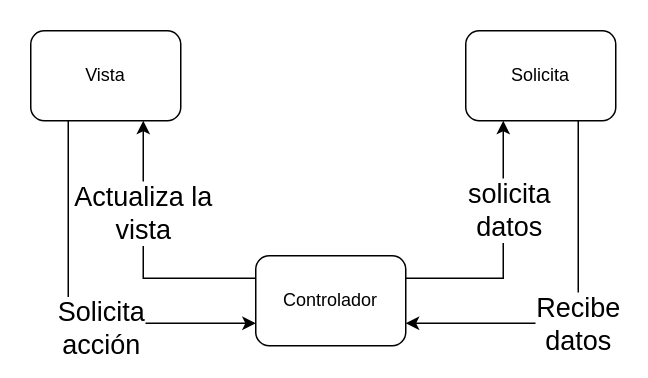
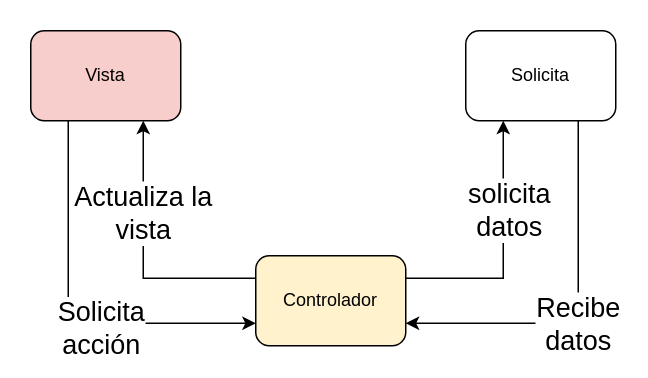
  <mxCell id="0" />
  <mxCell id="1" parent="0" />
  <mxCell id="2" style="edgeStyle=orthogonalEdgeStyle;rounded=0;orthogonalLoop=1;jettySize=auto;html=1;exitX=0.25;exitY=1;exitDx=0;exitDy=0;entryX=0;entryY=0.75;entryDx=0;entryDy=0;" edge="1" parent="1" source="4" target="9"><mxGeometry relative="1" as="geometry" /></mxCell>
  <mxCell id="3" value="&lt;font style=&quot;font-size: 18px;&quot;&gt;Solicita &lt;br&gt;acción&lt;br&gt;&lt;/font&gt;" style="edgeLabel;html=1;align=center;verticalAlign=middle;resizable=0;points=[];" vertex="1" connectable="0" parent="2"><mxGeometry x="0.2" y="-3" relative="1" as="geometry"><mxPoint as="offset" /></mxGeometry></mxCell>
- <mxCell id="4" value="Vista" style="rounded=1;whiteSpace=wrap;html=1;" vertex="1" parent="1"><mxGeometry x="20" y="20" width="100" height="60" as="geometry" /></mxCell>
+ <mxCell id="4" value="Vista" style="rounded=1;whiteSpace=wrap;html=1;fillColor=#f8cecc;" vertex="1" parent="1"><mxGeometry x="20" y="20" width="100" height="60" as="geometry" /></mxCell>
  <mxCell id="5" style="edgeStyle=orthogonalEdgeStyle;rounded=0;orthogonalLoop=1;jettySize=auto;html=1;exitX=0;exitY=0.25;exitDx=0;exitDy=0;entryX=0.75;entryY=1;entryDx=0;entryDy=0;" edge="1" parent="1" source="9" target="4"><mxGeometry relative="1" as="geometry" /></mxCell>
  <mxCell id="6" value="&lt;font style=&quot;font-size: 18px;&quot;&gt;Actualiza la&lt;br&gt;&lt;/font&gt;&lt;div style=&quot;font-size: 18px;&quot;&gt;&lt;font style=&quot;font-size: 18px;&quot;&gt;vista&lt;/font&gt;&lt;/div&gt;" style="edgeLabel;html=1;align=center;verticalAlign=middle;resizable=0;points=[];" vertex="1" connectable="0" parent="5"><mxGeometry x="0.325" y="1" relative="1" as="geometry"><mxPoint as="offset" /></mxGeometry></mxCell>
  <mxCell id="7" style="edgeStyle=orthogonalEdgeStyle;rounded=0;orthogonalLoop=1;jettySize=auto;html=1;exitX=1;exitY=0.25;exitDx=0;exitDy=0;entryX=0.25;entryY=1;entryDx=0;entryDy=0;" edge="1" parent="1" source="9" target="12"><mxGeometry relative="1" as="geometry" /></mxCell>
  <mxCell id="8" value="&lt;font style=&quot;font-size: 18px;&quot;&gt;solicita&lt;br&gt;datos&lt;br&gt;&lt;/font&gt;" style="edgeLabel;html=1;align=center;verticalAlign=middle;resizable=0;points=[];" vertex="1" connectable="0" parent="7"><mxGeometry x="0.306" y="-3" relative="1" as="geometry"><mxPoint as="offset" /></mxGeometry></mxCell>
- <mxCell id="9" value="Controlador" style="rounded=1;whiteSpace=wrap;html=1;" vertex="1" parent="1"><mxGeometry x="170" y="170" width="100" height="60" as="geometry" /></mxCell>
+ <mxCell id="9" value="Controlador" style="rounded=1;whiteSpace=wrap;html=1;fillColor=#fff2cc;" vertex="1" parent="1"><mxGeometry x="170" y="170" width="100" height="60" as="geometry" /></mxCell>
  <mxCell id="10" style="edgeStyle=orthogonalEdgeStyle;rounded=0;orthogonalLoop=1;jettySize=auto;html=1;exitX=0.75;exitY=1;exitDx=0;exitDy=0;entryX=1;entryY=0.75;entryDx=0;entryDy=0;" edge="1" parent="1" source="12" target="9"><mxGeometry relative="1" as="geometry" /></mxCell>
  <mxCell id="11" value="&lt;font style=&quot;font-size: 18px;&quot;&gt;Recibe&lt;br&gt;datos&lt;br&gt;&lt;/font&gt;" style="edgeLabel;html=1;align=center;verticalAlign=middle;resizable=0;points=[];" vertex="1" connectable="0" parent="10"><mxGeometry x="0.088" relative="1" as="geometry"><mxPoint as="offset" /></mxGeometry></mxCell>
  <mxCell id="12" value="&lt;div&gt;Solicita&lt;/div&gt;" style="rounded=1;whiteSpace=wrap;html=1;" vertex="1" parent="1"><mxGeometry x="310" y="20" width="100" height="60" as="geometry" /></mxCell>
